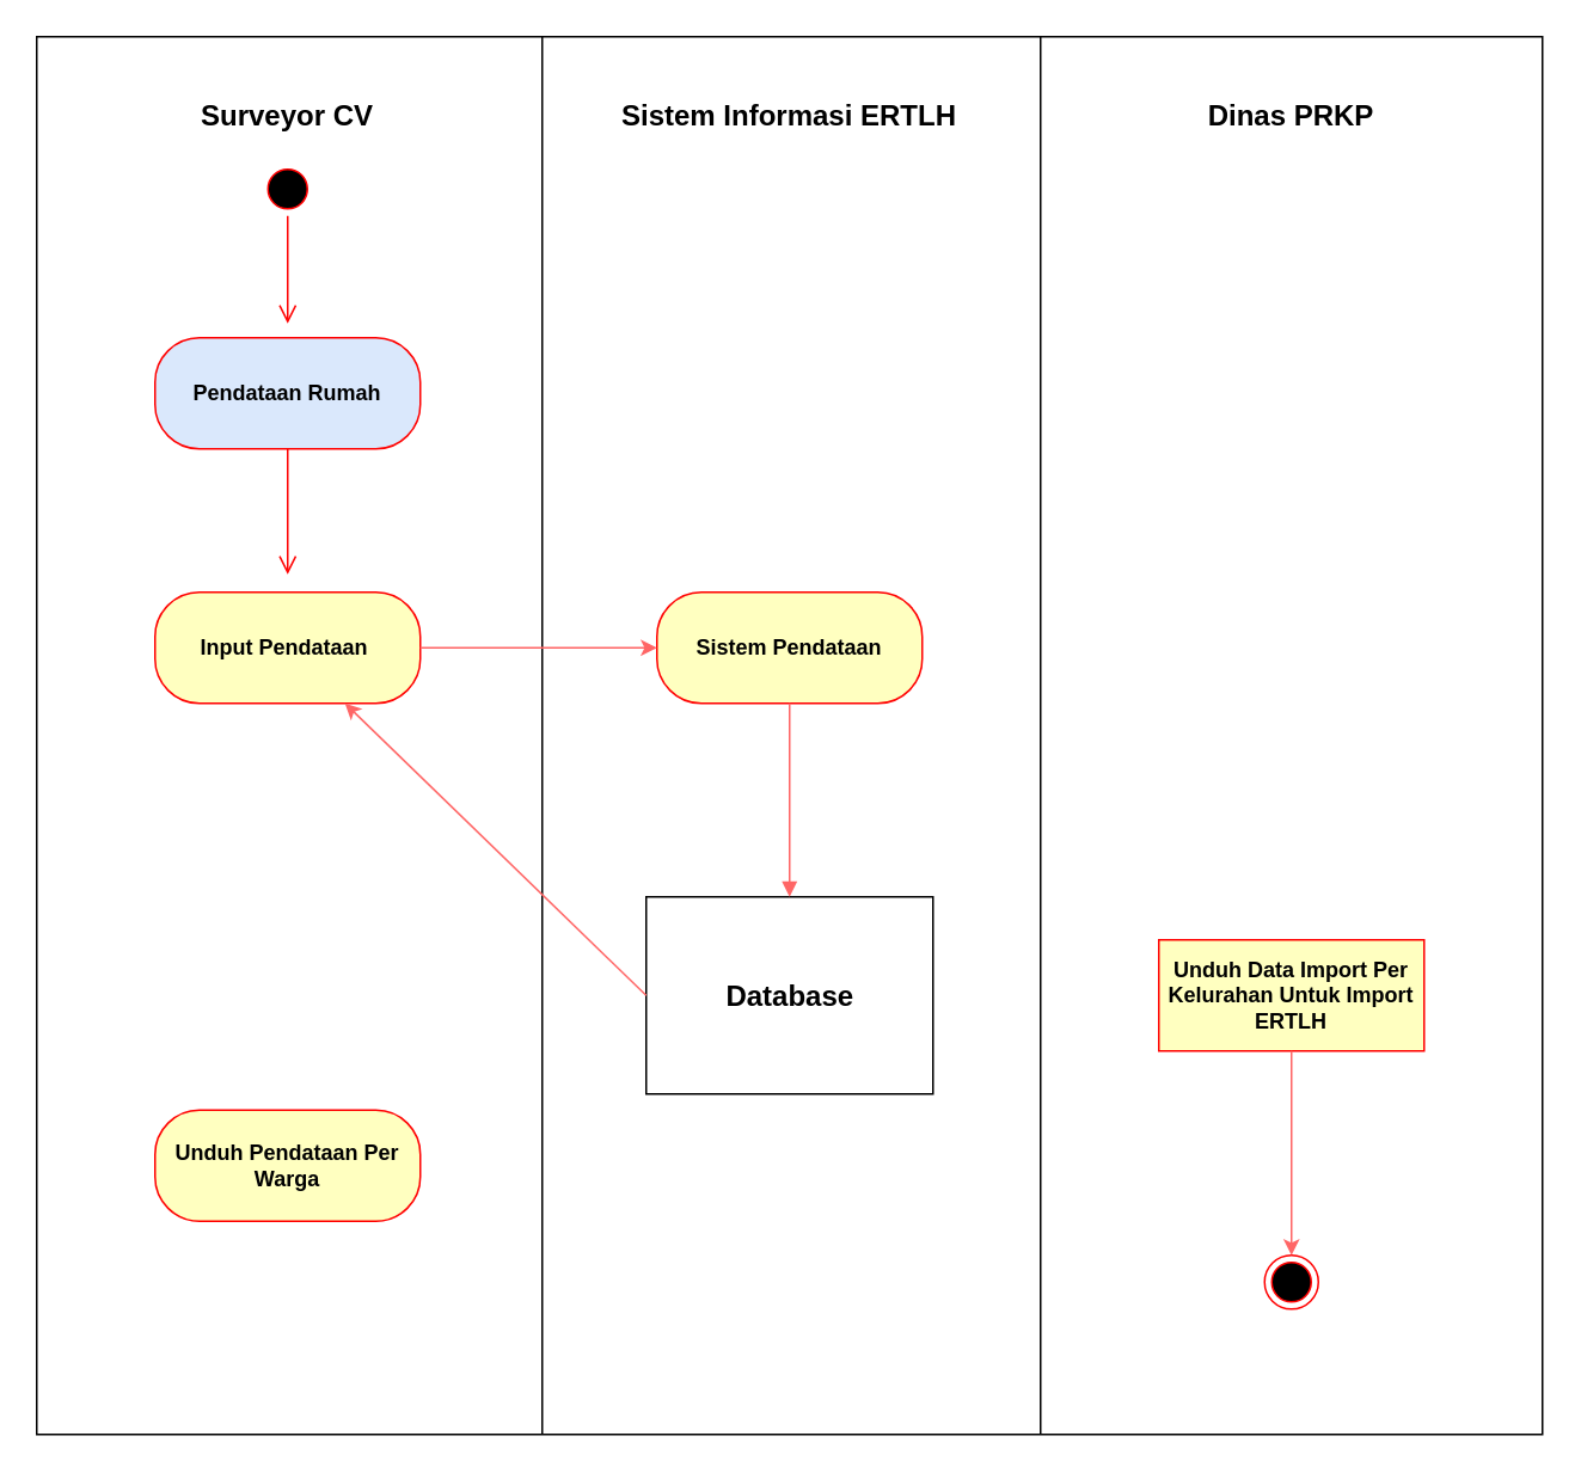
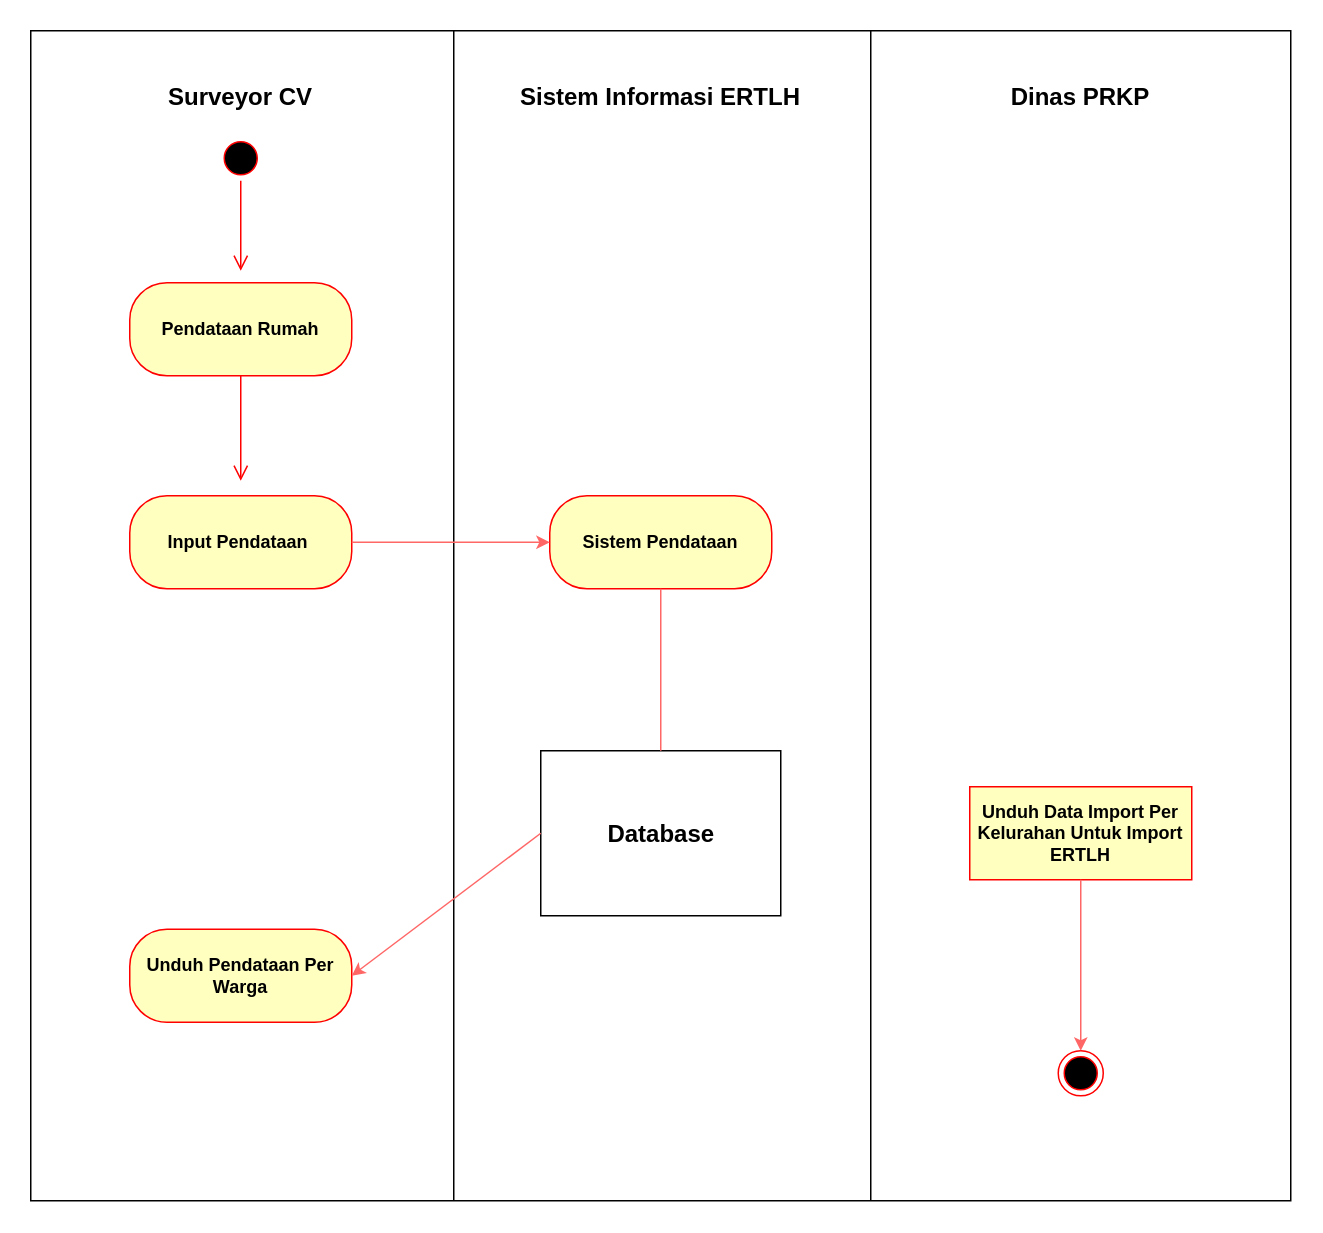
  <mxCell id="0" />
  <mxCell id="1" parent="0" />
  <mxCell id="2" value="" style="shape=table;html=1;whiteSpace=wrap;startSize=0;container=1;collapsible=0;childLayout=tableLayout;" vertex="1" parent="1"><mxGeometry x="20" y="20" width="840" height="780" as="geometry" /></mxCell>
  <mxCell id="3" value="" style="shape=partialRectangle;html=1;whiteSpace=wrap;collapsible=0;dropTarget=0;pointerEvents=0;fillColor=none;top=0;left=0;bottom=0;right=0;points=[[0,0.5],[1,0.5]];portConstraint=eastwest;" vertex="1" parent="2"><mxGeometry width="840" height="780" as="geometry" /></mxCell>
  <mxCell id="4" value="" style="shape=partialRectangle;html=1;whiteSpace=wrap;connectable=0;overflow=hidden;fillColor=none;top=0;left=0;bottom=0;right=0;" vertex="1" parent="3"><mxGeometry width="282" height="780" as="geometry" /></mxCell>
  <mxCell id="5" value="" style="shape=partialRectangle;html=1;whiteSpace=wrap;connectable=0;overflow=hidden;fillColor=none;top=0;left=0;bottom=0;right=0;" vertex="1" parent="3"><mxGeometry x="282" width="278" height="780" as="geometry" /></mxCell>
  <mxCell id="6" value="" style="shape=partialRectangle;html=1;whiteSpace=wrap;connectable=0;overflow=hidden;fillColor=none;top=0;left=0;bottom=0;right=0;" vertex="1" parent="3"><mxGeometry x="560" width="280" height="780" as="geometry" /></mxCell>
  <mxCell id="7" value="Surveyor CV" style="text;align=center;fontStyle=1;verticalAlign=middle;spacingLeft=3;spacingRight=3;strokeColor=none;rotatable=0;points=[[0,0.5],[1,0.5]];portConstraint=eastwest;fontSize=16;" vertex="1" parent="1"><mxGeometry x="120" y="50" width="80" height="26" as="geometry" /></mxCell>
  <mxCell id="8" value="Sistem Informasi ERTLH" style="text;align=center;fontStyle=1;verticalAlign=middle;spacingLeft=3;spacingRight=3;strokeColor=none;rotatable=0;points=[[0,0.5],[1,0.5]];portConstraint=eastwest;fontSize=16;" vertex="1" parent="1"><mxGeometry x="400" y="50" width="80" height="26" as="geometry" /></mxCell>
  <mxCell id="9" value="Dinas PRKP" style="text;align=center;fontStyle=1;verticalAlign=middle;spacingLeft=3;spacingRight=3;strokeColor=none;rotatable=0;points=[[0,0.5],[1,0.5]];portConstraint=eastwest;fontSize=16;" vertex="1" parent="1"><mxGeometry x="680" y="50" width="80" height="26" as="geometry" /></mxCell>
  <mxCell id="10" value="" style="ellipse;html=1;shape=startState;fillColor=#000000;strokeColor=#ff0000;fontSize=16;" vertex="1" parent="1"><mxGeometry x="145" y="90" width="30" height="30" as="geometry" /></mxCell>
  <mxCell id="11" value="" style="edgeStyle=orthogonalEdgeStyle;html=1;verticalAlign=bottom;endArrow=open;endSize=8;strokeColor=#ff0000;fontSize=16;" edge="1" source="10" parent="1"><mxGeometry relative="1" as="geometry"><mxPoint x="160" y="180" as="targetPoint" /></mxGeometry></mxCell>
- <mxCell id="12" value="&lt;b&gt;Pendataan Rumah&lt;/b&gt;" style="rounded=1;whiteSpace=wrap;html=1;arcSize=40;fontColor=#000000;fillColor=#dae8fc;strokeColor=#ff0000;" vertex="1" parent="1"><mxGeometry x="86" y="188" width="148" height="62" as="geometry" /></mxCell>
+ <mxCell id="12" value="&lt;b&gt;Pendataan Rumah&lt;/b&gt;" style="rounded=1;whiteSpace=wrap;html=1;arcSize=40;fontColor=#000000;fillColor=#ffffc0;strokeColor=#ff0000;" vertex="1" parent="1"><mxGeometry x="86" y="188" width="148" height="62" as="geometry" /></mxCell>
  <mxCell id="13" value="" style="edgeStyle=orthogonalEdgeStyle;html=1;verticalAlign=bottom;endArrow=open;endSize=8;strokeColor=#ff0000;fontSize=16;" edge="1" source="12" parent="1"><mxGeometry relative="1" as="geometry"><mxPoint x="160" y="320" as="targetPoint" /><Array as="points"><mxPoint x="160" y="310" /></Array></mxGeometry></mxCell>
  <mxCell id="14" value="&lt;b&gt;Input Pendataan&amp;nbsp;&lt;/b&gt;" style="rounded=1;whiteSpace=wrap;html=1;arcSize=40;fontColor=#000000;fillColor=#ffffc0;strokeColor=#ff0000;" vertex="1" parent="1"><mxGeometry x="86" y="330" width="148" height="62" as="geometry" /></mxCell>
  <mxCell id="15" value="&lt;b&gt;Sistem Pendataan&lt;/b&gt;" style="rounded=1;whiteSpace=wrap;html=1;arcSize=40;fontColor=#000000;fillColor=#ffffc0;strokeColor=#ff0000;" vertex="1" parent="1"><mxGeometry x="366" y="330" width="148" height="62" as="geometry" /></mxCell>
  <mxCell id="16" value="" style="endArrow=classic;html=1;fontSize=16;entryX=0;entryY=0.5;entryDx=0;entryDy=0;exitX=1;exitY=0.5;exitDx=0;exitDy=0;fontColor=#FF6666;strokeColor=#FF6666;" edge="1" parent="1" source="14" target="15"><mxGeometry width="50" height="50" relative="1" as="geometry"><mxPoint x="200" y="130" as="sourcePoint" /><mxPoint x="250" y="80" as="targetPoint" /></mxGeometry></mxCell>
  <mxCell id="17" value="&lt;font color=&quot;#000000&quot;&gt;Database&lt;/font&gt;" style="html=1;fontSize=16;fontColor=#FF6666;fontStyle=1" vertex="1" parent="1"><mxGeometry x="360" y="500" width="160" height="110" as="geometry" /></mxCell>
- <mxCell id="18" value="" style="html=1;verticalAlign=bottom;endArrow=block;strokeColor=#FF6666;fontSize=16;entryX=0.5;entryY=0;entryDx=0;entryDy=0;exitX=0.5;exitY=1;exitDx=0;exitDy=0;" edge="1" parent="1" source="15" target="17"><mxGeometry x="0.25" width="80" relative="1" as="geometry"><mxPoint x="180" y="530" as="sourcePoint" /><mxPoint x="260" y="530" as="targetPoint" /><mxPoint as="offset" /></mxGeometry></mxCell>
+ <mxCell id="18" value="" style="html=1;verticalAlign=bottom;endArrow=none;strokeColor=#FF6666;fontSize=16;entryX=0.5;entryY=0;entryDx=0;entryDy=0;exitX=0.5;exitY=1;exitDx=0;exitDy=0;" edge="1" parent="1" source="15" target="17"><mxGeometry x="0.25" width="80" relative="1" as="geometry"><mxPoint x="180" y="530" as="sourcePoint" /><mxPoint x="260" y="530" as="targetPoint" /><mxPoint as="offset" /></mxGeometry></mxCell>
  <mxCell id="19" value="&lt;b&gt;Unduh Pendataan Per Warga&lt;/b&gt;" style="rounded=1;whiteSpace=wrap;html=1;arcSize=40;fontColor=#000000;fillColor=#ffffc0;strokeColor=#ff0000;" vertex="1" parent="1"><mxGeometry x="86" y="619" width="148" height="62" as="geometry" /></mxCell>
- <mxCell id="20" value="" style="endArrow=classic;html=1;strokeColor=#FF6666;fontSize=16;fontColor=#000000;exitX=0;exitY=0.5;exitDx=0;exitDy=0;" edge="1" parent="1" source="17" target="14"><mxGeometry width="50" height="50" relative="1" as="geometry"><mxPoint x="80" y="500" as="sourcePoint" /><mxPoint x="130" y="450" as="targetPoint" /></mxGeometry></mxCell>
+ <mxCell id="20" value="" style="endArrow=classic;html=1;strokeColor=#FF6666;fontSize=16;fontColor=#000000;entryX=1;entryY=0.5;entryDx=0;entryDy=0;exitX=0;exitY=0.5;exitDx=0;exitDy=0;" edge="1" parent="1" source="17" target="19"><mxGeometry width="50" height="50" relative="1" as="geometry"><mxPoint x="80" y="500" as="sourcePoint" /><mxPoint x="130" y="450" as="targetPoint" /></mxGeometry></mxCell>
  <mxCell id="21" value="&lt;b&gt;Unduh Data Import Per Kelurahan Untuk Import ERTLH&lt;/b&gt;" style="whiteSpace=wrap;html=1;arcSize=40;fontColor=#000000;fillColor=#ffffc0;strokeColor=#ff0000;rounded=0;" vertex="1" parent="1"><mxGeometry x="646" y="524" width="148" height="62" as="geometry" /></mxCell>
  <mxCell id="22" value="" style="ellipse;html=1;shape=endState;fillColor=#000000;strokeColor=#ff0000;fontSize=16;fontColor=#000000;" vertex="1" parent="1"><mxGeometry x="705" y="700" width="30" height="30" as="geometry" /></mxCell>
  <mxCell id="23" value="" style="endArrow=classic;html=1;strokeColor=#FF6666;fontSize=16;fontColor=#000000;entryX=0.5;entryY=0;entryDx=0;entryDy=0;exitX=0.5;exitY=1;exitDx=0;exitDy=0;" edge="1" parent="1" source="21" target="22"><mxGeometry width="50" height="50" relative="1" as="geometry"><mxPoint x="640" y="680" as="sourcePoint" /><mxPoint x="690" y="630" as="targetPoint" /></mxGeometry></mxCell>
